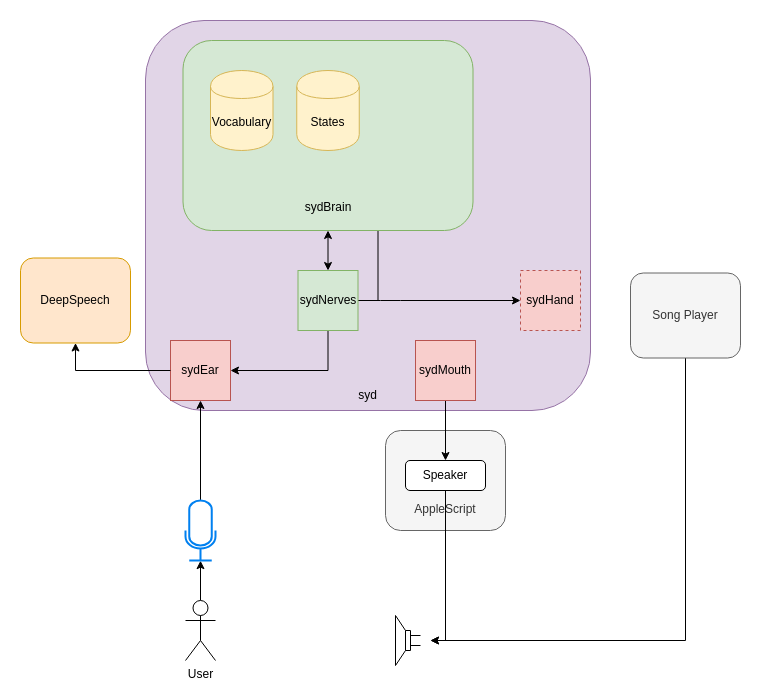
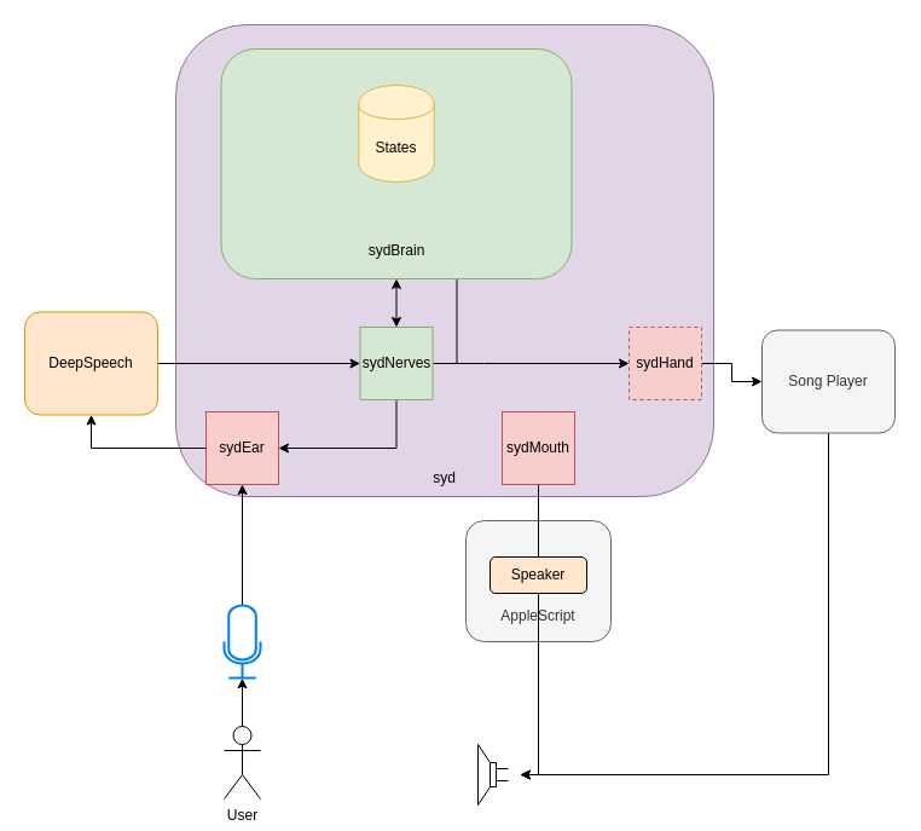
  <mxCell id="0" />
  <mxCell id="1" parent="0" />
  <mxCell id="2" value="&lt;br&gt;&lt;br&gt;&lt;br&gt;&lt;br&gt;&lt;br&gt;&lt;br&gt;&lt;br&gt;&lt;br&gt;&lt;br&gt;&lt;br&gt;&lt;br&gt;&lt;br&gt;&lt;br&gt;&lt;br&gt;&lt;br&gt;&lt;br&gt;&lt;br&gt;&lt;br&gt;&lt;br&gt;&lt;br&gt;&lt;br&gt;&lt;br&gt;&lt;br&gt;&lt;br&gt;&lt;br&gt;syd" style="rounded=1;whiteSpace=wrap;html=1;fillColor=#e1d5e7;strokeColor=#9673a6;" parent="1" vertex="1"><mxGeometry x="145" y="20" width="445" height="390" as="geometry" /></mxCell>
  <mxCell id="3" value="&lt;br&gt;&lt;br&gt;&lt;br&gt;&lt;br&gt;AppleScript" style="rounded=1;whiteSpace=wrap;html=1;fillColor=#f5f5f5;strokeColor=#666666;fontColor=#333333;" parent="1" vertex="1"><mxGeometry x="385" y="430" width="120" height="100" as="geometry" /></mxCell>
  <mxCell id="4" value="" style="edgeStyle=orthogonalEdgeStyle;rounded=0;orthogonalLoop=1;jettySize=auto;html=1;entryX=0.5;entryY=1.003;entryDx=0;entryDy=0;entryPerimeter=0;exitX=0.5;exitY=0;exitDx=0;exitDy=0;exitPerimeter=0;" parent="1" source="5" target="7" edge="1"><mxGeometry relative="1" as="geometry"><mxPoint x="200" y="520" as="targetPoint" /></mxGeometry></mxCell>
  <mxCell id="5" value="User" style="shape=umlActor;verticalLabelPosition=bottom;labelBackgroundColor=#ffffff;verticalAlign=top;html=1;outlineConnect=0;" parent="1" vertex="1"><mxGeometry x="185" y="600" width="30" height="60" as="geometry" /></mxCell>
  <mxCell id="6" value="" style="edgeStyle=orthogonalEdgeStyle;rounded=0;orthogonalLoop=1;jettySize=auto;html=1;" parent="1" source="7" target="13" edge="1"><mxGeometry relative="1" as="geometry"><mxPoint x="355" y="490" as="targetPoint" /></mxGeometry></mxCell>
  <mxCell id="7" value="" style="html=1;verticalLabelPosition=bottom;align=center;labelBackgroundColor=#ffffff;verticalAlign=top;strokeWidth=2;strokeColor=#0080F0;shadow=0;dashed=0;shape=mxgraph.ios7.icons.microphone;" parent="1" vertex="1"><mxGeometry x="185" y="500" width="30" height="60" as="geometry" /></mxCell>
  <mxCell id="8" value="" style="pointerEvents=1;verticalLabelPosition=bottom;shadow=0;dashed=0;align=center;html=1;verticalAlign=top;shape=mxgraph.electrical.electro-mechanical.loudspeaker;rotation=-180;" parent="1" vertex="1"><mxGeometry x="395" y="615" width="25" height="50" as="geometry" /></mxCell>
- <mxCell id="9" value="Speaker" style="rounded=1;whiteSpace=wrap;html=1;" parent="1" vertex="1"><mxGeometry x="405" y="460" width="80" height="30" as="geometry" /></mxCell>
- <mxCell id="10" value="" style="edgeStyle=orthogonalEdgeStyle;rounded=0;orthogonalLoop=1;jettySize=auto;html=1;exitX=0.5;exitY=1;exitDx=0;exitDy=0;" parent="1" source="14" target="9" edge="1"><mxGeometry relative="1" as="geometry"><mxPoint x="445" y="380" as="sourcePoint" /></mxGeometry></mxCell>
+ <mxCell id="9" value="Speaker" style="rounded=1;whiteSpace=wrap;html=1;fillColor=#ffe6cc;" parent="1" vertex="1"><mxGeometry x="405" y="460" width="80" height="30" as="geometry" /></mxCell>
+ <mxCell id="10" value="" style="edgeStyle=orthogonalEdgeStyle;rounded=0;orthogonalLoop=1;jettySize=auto;html=1;exitX=0.5;exitY=1;exitDx=0;exitDy=0;endArrow=none;" parent="1" source="14" target="9" edge="1"><mxGeometry relative="1" as="geometry"><mxPoint x="445" y="380" as="sourcePoint" /></mxGeometry></mxCell>
  <mxCell id="11" value="" style="edgeStyle=orthogonalEdgeStyle;rounded=0;orthogonalLoop=1;jettySize=auto;html=1;exitX=0.5;exitY=1;exitDx=0;exitDy=0;" parent="1" source="9" edge="1"><mxGeometry relative="1" as="geometry"><mxPoint x="512.17" y="590" as="sourcePoint" /><mxPoint x="430" y="640" as="targetPoint" /><Array as="points"><mxPoint x="445" y="640" /></Array></mxGeometry></mxCell>
+ <mxCell id="12" value="" style="edgeStyle=orthogonalEdgeStyle;rounded=0;orthogonalLoop=1;jettySize=auto;html=1;entryX=0;entryY=0.5;entryDx=0;entryDy=0;" parent="1" source="19" target="18" edge="1"><mxGeometry relative="1" as="geometry"><mxPoint x="340" y="250" as="targetPoint" /><Array as="points" /></mxGeometry></mxCell>
  <mxCell id="13" value="sydEar" style="whiteSpace=wrap;html=1;aspect=fixed;fillColor=#f8cecc;strokeColor=#b85450;" parent="1" vertex="1"><mxGeometry x="170" y="340" width="60" height="60" as="geometry" /></mxCell>
  <mxCell id="14" value="sydMouth" style="whiteSpace=wrap;html=1;aspect=fixed;fillColor=#f8cecc;strokeColor=#b85450;" parent="1" vertex="1"><mxGeometry x="415" y="340" width="60" height="60" as="geometry" /></mxCell>
  <mxCell id="15" value="" style="edgeStyle=orthogonalEdgeStyle;rounded=0;orthogonalLoop=1;jettySize=auto;html=1;exitX=1;exitY=0.5;exitDx=0;exitDy=0;" parent="1" source="18" target="23" edge="1"><mxGeometry relative="1" as="geometry"><mxPoint x="510" y="290" as="targetPoint" /></mxGeometry></mxCell>
  <mxCell id="16" value="" style="edgeStyle=orthogonalEdgeStyle;rounded=0;orthogonalLoop=1;jettySize=auto;html=1;strokeColor=#000000;strokeWidth=1;entryX=1;entryY=0.5;entryDx=0;entryDy=0;exitX=0.5;exitY=1;exitDx=0;exitDy=0;" parent="1" source="18" target="13" edge="1"><mxGeometry relative="1" as="geometry"><mxPoint x="327.5" y="410" as="targetPoint" /><Array as="points"><mxPoint x="328" y="370" /></Array></mxGeometry></mxCell>
  <mxCell id="17" value="" style="edgeStyle=orthogonalEdgeStyle;rounded=0;orthogonalLoop=1;jettySize=auto;html=1;startArrow=classic;startFill=1;" edge="1" parent="1" source="18" target="21"><mxGeometry relative="1" as="geometry" /></mxCell>
  <mxCell id="18" value="sydNerves" style="whiteSpace=wrap;html=1;aspect=fixed;fillColor=#d5e8d4;strokeColor=#82b366;" parent="1" vertex="1"><mxGeometry x="297.5" width="60" height="60" as="geometry" y="270" /></mxCell>
  <mxCell id="19" value="DeepSpeech" style="rounded=1;whiteSpace=wrap;html=1;fillColor=#ffe6cc;strokeColor=#d79b00;" parent="1" vertex="1"><mxGeometry x="20" y="257.5" width="110" height="85" as="geometry" /></mxCell>
  <mxCell id="20" value="" style="edgeStyle=orthogonalEdgeStyle;rounded=0;orthogonalLoop=1;jettySize=auto;html=1;entryX=0.5;entryY=1;entryDx=0;entryDy=0;exitX=0;exitY=0.5;exitDx=0;exitDy=0;" parent="1" source="13" target="19" edge="1"><mxGeometry relative="1" as="geometry"><mxPoint x="370" y="290" as="targetPoint" /><mxPoint x="250" y="360" as="sourcePoint" /><Array as="points"><mxPoint x="75" y="370" /></Array></mxGeometry></mxCell>
  <mxCell id="21" value="&lt;br&gt;&lt;br&gt;&lt;br&gt;&lt;br&gt;&lt;br&gt;&lt;br&gt;&lt;br&gt;&lt;br&gt;&lt;br&gt;&lt;br&gt;sydBrain" style="rounded=1;whiteSpace=wrap;html=1;fillColor=#d5e8d4;strokeColor=#82b366;" vertex="1" parent="1"><mxGeometry x="182.5" y="40" width="290" height="190" as="geometry" /></mxCell>
- <mxCell id="22" value="Vocabulary" style="shape=cylinder;whiteSpace=wrap;html=1;boundedLbl=1;backgroundOutline=1;fillColor=#fff2cc;strokeColor=#d6b656;" vertex="1" parent="1"><mxGeometry x="210" y="70" width="62.5" height="80" as="geometry" /></mxCell>
  <mxCell id="23" value="States" style="shape=cylinder;whiteSpace=wrap;html=1;boundedLbl=1;backgroundOutline=1;fillColor=#fff2cc;strokeColor=#d6b656;" vertex="1" parent="1"><mxGeometry x="296.25" y="70" width="62.5" height="80" as="geometry" /></mxCell>
  <mxCell id="24" value="" style="endArrow=classic;html=1;entryX=0;entryY=0.5;entryDx=0;entryDy=0;" edge="1" parent="1" target="26"><mxGeometry width="50" height="50" relative="1" as="geometry"><mxPoint x="358.75" y="300" as="sourcePoint" /><mxPoint x="560" y="300" as="targetPoint" /><Array as="points"><mxPoint x="390" y="300" /></Array></mxGeometry></mxCell>
+ <mxCell id="25" value="" style="edgeStyle=orthogonalEdgeStyle;rounded=0;orthogonalLoop=1;jettySize=auto;html=1;startArrow=none;startFill=0;" edge="1" parent="1" source="26" target="28"><mxGeometry relative="1" as="geometry" /></mxCell>
  <mxCell id="26" value="sydHand" style="whiteSpace=wrap;html=1;aspect=fixed;fillColor=#f8cecc;strokeColor=#b85450;dashed=1;" vertex="1" parent="1"><mxGeometry x="520" width="60" height="60" as="geometry" y="270" /></mxCell>
  <mxCell id="27" value="" style="edgeStyle=orthogonalEdgeStyle;rounded=0;orthogonalLoop=1;jettySize=auto;html=1;startArrow=none;startFill=0;" edge="1" parent="1" source="28"><mxGeometry relative="1" as="geometry"><mxPoint x="430" y="640" as="targetPoint" /><Array as="points"><mxPoint x="685" y="640" /></Array></mxGeometry></mxCell>
  <mxCell id="28" value="Song Player" style="rounded=1;whiteSpace=wrap;html=1;fillColor=#f5f5f5;strokeColor=#666666;fontColor=#333333;" vertex="1" parent="1"><mxGeometry x="630" y="272.5" width="110" height="85" as="geometry" /></mxCell>
